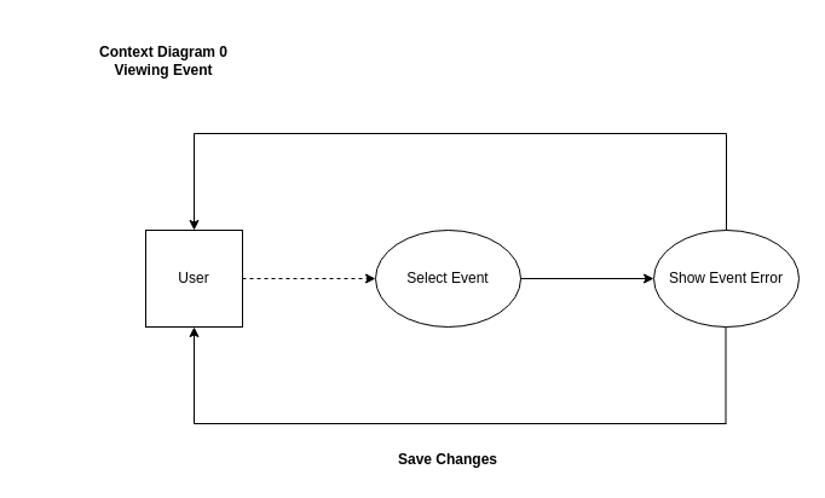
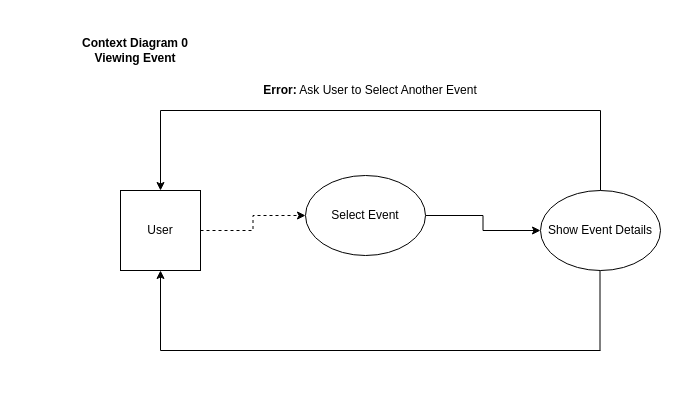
  <mxCell id="0" />
  <mxCell id="1" parent="0" />
  <mxCell id="2" value="&lt;b&gt;Context Diagram 0&lt;br&gt;Viewing Event&lt;/b&gt;" style="text;html=1;strokeColor=none;fillColor=none;align=center;verticalAlign=middle;whiteSpace=wrap;rounded=0;" parent="1" vertex="1"><mxGeometry x="20" y="20" width="230" height="60" as="geometry" /></mxCell>
  <mxCell id="3" style="edgeStyle=orthogonalEdgeStyle;rounded=0;orthogonalLoop=1;jettySize=auto;html=1;exitX=1;exitY=0.5;exitDx=0;exitDy=0;entryX=0;entryY=0.5;entryDx=0;entryDy=0;dashed=1;" parent="1" source="4" target="6" edge="1"><mxGeometry relative="1" as="geometry" /></mxCell>
  <mxCell id="4" value="User" style="whiteSpace=wrap;html=1;aspect=fixed;" parent="1" vertex="1"><mxGeometry x="120" y="190" width="80" height="80" as="geometry" /></mxCell>
  <mxCell id="5" style="edgeStyle=orthogonalEdgeStyle;rounded=0;orthogonalLoop=1;jettySize=auto;html=1;exitX=1;exitY=0.5;exitDx=0;exitDy=0;entryX=0;entryY=0.5;entryDx=0;entryDy=0;" parent="1" source="6" target="7" edge="1"><mxGeometry relative="1" as="geometry" /></mxCell>
- <mxCell id="6" value="Select Event" style="ellipse;whiteSpace=wrap;html=1;" parent="1" vertex="1"><mxGeometry x="310" y="190" width="120" height="80" as="geometry" /></mxCell>
- <mxCell id="7" value="Show Event Error" style="ellipse;whiteSpace=wrap;html=1;" parent="1" vertex="1"><mxGeometry x="540" y="190" width="120" height="80" as="geometry" /></mxCell>
+ <mxCell id="6" value="Select Event" style="ellipse;whiteSpace=wrap;html=1;" parent="1" vertex="1"><mxGeometry x="305" y="175" width="120" height="80" as="geometry" /></mxCell>
+ <mxCell id="7" value="Show Event Details" style="ellipse;whiteSpace=wrap;html=1;" parent="1" vertex="1"><mxGeometry x="540" y="190" width="120" height="80" as="geometry" /></mxCell>
  <mxCell id="8" value="" style="endArrow=none;html=1;" parent="1" edge="1"><mxGeometry width="50" height="50" relative="1" as="geometry"><mxPoint x="160" y="110" as="sourcePoint" /><mxPoint x="600" y="110" as="targetPoint" /></mxGeometry></mxCell>
  <mxCell id="9" value="" style="endArrow=none;html=1;exitX=0.5;exitY=0;exitDx=0;exitDy=0;" parent="1" source="7" edge="1"><mxGeometry width="50" height="50" relative="1" as="geometry"><mxPoint x="380" y="180" as="sourcePoint" /><mxPoint x="600" y="110" as="targetPoint" /></mxGeometry></mxCell>
  <mxCell id="10" value="" style="endArrow=classic;html=1;entryX=0.5;entryY=0;entryDx=0;entryDy=0;" parent="1" target="4" edge="1"><mxGeometry width="50" height="50" relative="1" as="geometry"><mxPoint x="160" y="110" as="sourcePoint" /><mxPoint x="430" y="130" as="targetPoint" /></mxGeometry></mxCell>
  <mxCell id="11" value="" style="endArrow=none;html=1;" parent="1" edge="1"><mxGeometry width="50" height="50" relative="1" as="geometry"><mxPoint x="160" y="350" as="sourcePoint" /><mxPoint x="600" y="350" as="targetPoint" /></mxGeometry></mxCell>
  <mxCell id="12" value="" style="endArrow=none;html=1;exitX=0.5;exitY=0;exitDx=0;exitDy=0;" parent="1" edge="1"><mxGeometry width="50" height="50" relative="1" as="geometry"><mxPoint x="599.5" y="350" as="sourcePoint" /><mxPoint x="599.5" y="270" as="targetPoint" /></mxGeometry></mxCell>
  <mxCell id="13" value="" style="endArrow=classic;html=1;entryX=0.5;entryY=1;entryDx=0;entryDy=0;" parent="1" target="4" edge="1"><mxGeometry width="50" height="50" relative="1" as="geometry"><mxPoint x="160" y="350" as="sourcePoint" /><mxPoint x="430" y="130" as="targetPoint" /></mxGeometry></mxCell>
- <mxCell id="15" value="&lt;b&gt;Save Changes&lt;/b&gt;" style="text;html=1;strokeColor=none;fillColor=none;align=center;verticalAlign=middle;whiteSpace=wrap;rounded=0;" parent="1" vertex="1"><mxGeometry x="260" y="370" width="220" height="20" as="geometry" /></mxCell>
+ <mxCell id="14" value="&lt;b&gt;Error:&lt;/b&gt; Ask User to Select Another Event" style="text;html=1;strokeColor=none;fillColor=none;align=center;verticalAlign=middle;whiteSpace=wrap;rounded=0;" parent="1" vertex="1"><mxGeometry x="260" y="80" width="220" height="20" as="geometry" /></mxCell>
